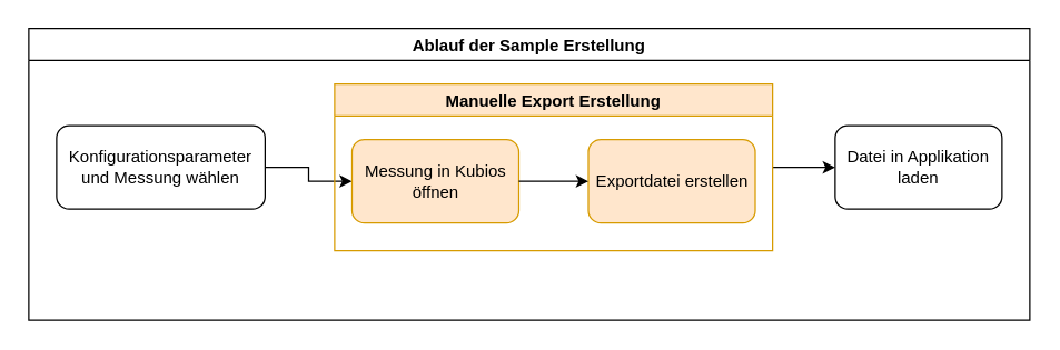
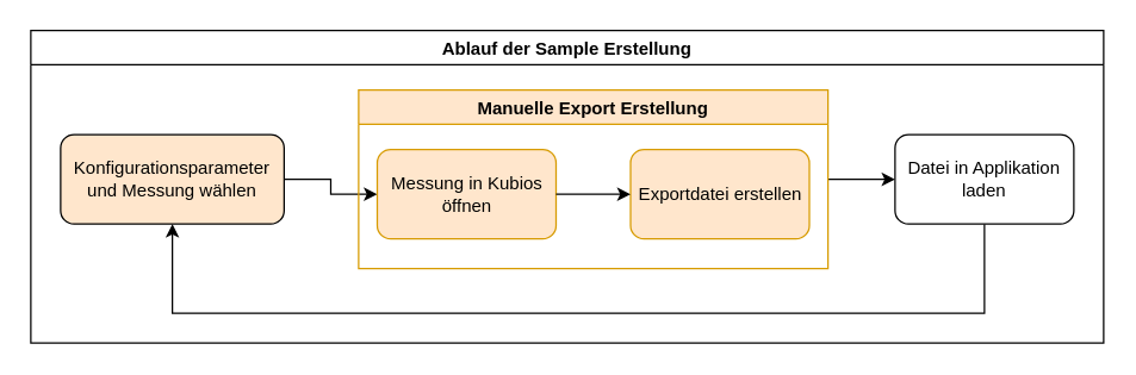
  <mxCell id="0" />
  <mxCell id="1" parent="0" />
  <mxCell id="2" value="Ablauf der Sample Erstellung" style="swimlane;" parent="1" vertex="1"><mxGeometry x="20" y="20" width="720" height="210" as="geometry" /></mxCell>
  <mxCell id="3" style="edgeStyle=orthogonalEdgeStyle;rounded=0;orthogonalLoop=1;jettySize=auto;html=1;" parent="2" source="4" target="7" edge="1"><mxGeometry relative="1" as="geometry" /></mxCell>
- <mxCell id="4" value="Konfigurationsparameter und Messung wählen" style="rounded=1;whiteSpace=wrap;html=1;" parent="2" vertex="1"><mxGeometry x="20" y="70" width="150" height="60" as="geometry" /></mxCell>
+ <mxCell id="4" value="Konfigurationsparameter und Messung wählen" style="rounded=1;whiteSpace=wrap;html=1;fillColor=#ffe6cc;" parent="2" vertex="1"><mxGeometry x="20" y="70" width="150" height="60" as="geometry" /></mxCell>
+ <mxCell id="5" style="edgeStyle=orthogonalEdgeStyle;rounded=0;orthogonalLoop=1;jettySize=auto;html=1;entryX=0.5;entryY=1;entryDx=0;entryDy=0;" parent="2" source="6" target="4" edge="1"><mxGeometry relative="1" as="geometry"><Array as="points"><mxPoint x="640" y="190" /><mxPoint x="95" y="190" /></Array></mxGeometry></mxCell>
  <mxCell id="6" value="Datei in Applikation laden" style="rounded=1;whiteSpace=wrap;html=1;" parent="2" vertex="1"><mxGeometry x="580" y="70" width="120" height="60" as="geometry" /></mxCell>
  <mxCell id="7" value="Messung in Kubios öffnen" style="rounded=1;whiteSpace=wrap;html=1;fillColor=#ffe6cc;strokeColor=#d79b00;" parent="2" vertex="1"><mxGeometry x="232.5" y="80" width="120" height="60" as="geometry" /></mxCell>
  <mxCell id="8" value="Exportdatei erstellen" style="rounded=1;whiteSpace=wrap;html=1;fillColor=#ffe6cc;strokeColor=#d79b00;" parent="2" vertex="1"><mxGeometry x="402.5" y="80" width="120" height="60" as="geometry" /></mxCell>
  <mxCell id="9" style="edgeStyle=orthogonalEdgeStyle;rounded=0;orthogonalLoop=1;jettySize=auto;html=1;entryX=0;entryY=0.5;entryDx=0;entryDy=0;" parent="2" source="7" target="8" edge="1"><mxGeometry relative="1" as="geometry" /></mxCell>
  <mxCell id="10" style="edgeStyle=orthogonalEdgeStyle;rounded=0;orthogonalLoop=1;jettySize=auto;html=1;entryX=0;entryY=0.5;entryDx=0;entryDy=0;" parent="2" source="11" target="6" edge="1"><mxGeometry relative="1" as="geometry" /></mxCell>
  <mxCell id="11" value="Manuelle Export Erstellung" style="swimlane;fillColor=#ffe6cc;strokeColor=#d79b00;" parent="2" vertex="1"><mxGeometry x="220" y="40" width="315" height="120" as="geometry" /></mxCell>
